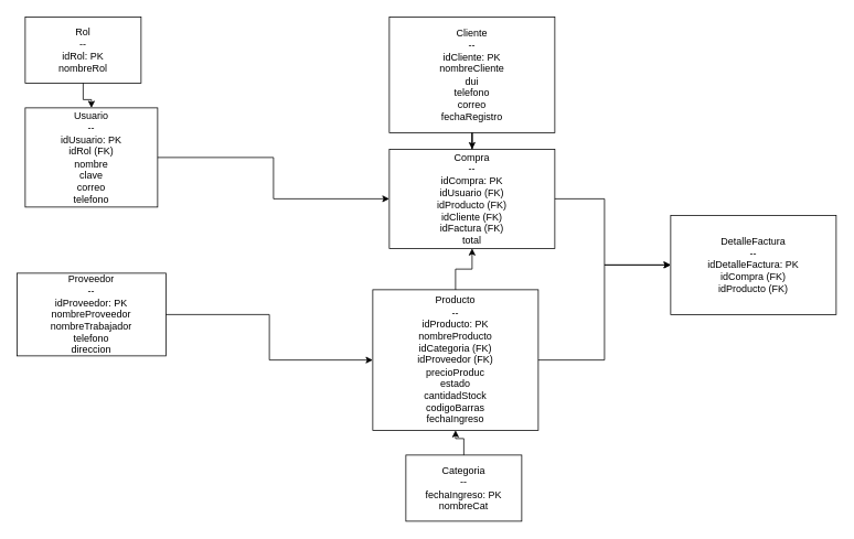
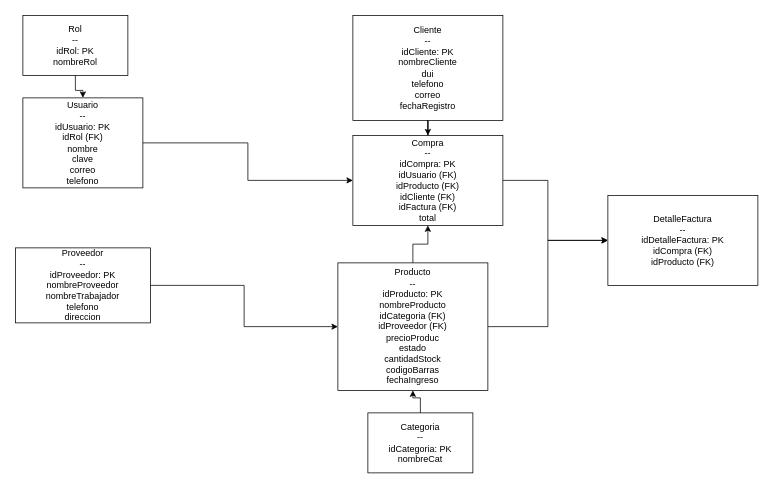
  <mxCell id="0" />
  <mxCell id="1" parent="0" />
  <mxCell id="2" value="Rol&#10;--&#10;idRol: PK&#10;nombreRol" style="rounded=0;whiteSpace=wrap;html=1;" parent="1" vertex="1"><mxGeometry x="30" y="20" width="140" height="80" as="geometry" /></mxCell>
  <mxCell id="3" value="Usuario&lt;br&gt;--&lt;br&gt;idUsuario: PK&lt;br&gt;idRol (FK)&lt;br&gt;nombre&lt;br&gt;clave&lt;br&gt;correo&lt;div&gt;telefono&lt;/div&gt;" style="rounded=0;whiteSpace=wrap;html=1;" parent="1" vertex="1"><mxGeometry x="30" y="130" width="160" height="120" as="geometry" /></mxCell>
  <mxCell id="4" value="Proveedor&lt;br&gt;--&lt;br&gt;idProveedor: PK&lt;br&gt;nombreProveedor&lt;br&gt;nombreTrabajador&lt;br&gt;telefono&lt;div&gt;direccion&lt;/div&gt;" style="rounded=0;whiteSpace=wrap;html=1;" parent="1" vertex="1"><mxGeometry x="20" y="330" width="180" height="100" as="geometry" /></mxCell>
- <mxCell id="5" value="Categoria&#10;--&#10;fechaIngreso: PK&#10;nombreCat" style="rounded=0;whiteSpace=wrap;html=1;" parent="1" vertex="1"><mxGeometry x="490" y="550" width="140" height="80" as="geometry" /></mxCell>
+ <mxCell id="5" value="Categoria&#10;--&#10;idCategoria: PK&#10;nombreCat" style="rounded=0;whiteSpace=wrap;html=1;" parent="1" vertex="1"><mxGeometry x="490" y="550" width="140" height="80" as="geometry" /></mxCell>
  <mxCell id="6" value="Producto&lt;br&gt;--&lt;br&gt;idProducto: PK&lt;br&gt;nombreProducto&lt;br&gt;idCategoria (FK)&lt;br&gt;idProveedor (FK)&lt;br&gt;precioProduc&lt;br&gt;estado&lt;br&gt;cantidadStock&lt;br&gt;codigoBarras&lt;div&gt;fechaIngreso&lt;/div&gt;" style="rounded=0;whiteSpace=wrap;html=1;" parent="1" vertex="1"><mxGeometry x="450" y="350" width="200" height="170" as="geometry" /></mxCell>
  <mxCell id="7" value="Cliente&#10;--&#10;idCliente: PK&#10;nombreCliente&#10;dui&#10;telefono&#10;correo&#10;fechaRegistro" style="rounded=0;whiteSpace=wrap;html=1;" parent="1" vertex="1"><mxGeometry x="470" y="20" width="200" height="140" as="geometry" /></mxCell>
  <mxCell id="8" value="Compra&lt;br&gt;--&lt;br&gt;idCompra: PK&lt;br&gt;idUsuario (FK)&lt;br&gt;idProducto (FK)&lt;br&gt;idCliente (FK)&lt;br&gt;idFactura (FK)&lt;br&gt;total" style="rounded=0;whiteSpace=wrap;html=1;" parent="1" vertex="1"><mxGeometry x="470" y="180" width="200" height="120" as="geometry" /></mxCell>
  <mxCell id="9" value="DetalleFactura&lt;br&gt;--&lt;br&gt;idDetalleFactura: PK&lt;br&gt;idCompra (FK)&lt;br&gt;idProducto (FK)" style="rounded=0;whiteSpace=wrap;html=1;" parent="1" vertex="1"><mxGeometry x="810" y="260" width="200" height="120" as="geometry" /></mxCell>
  <mxCell id="10" style="edgeStyle=orthogonalEdgeStyle;rounded=0;orthogonalLoop=1;jettySize=auto;html=1" parent="1" source="2" target="3" edge="1"><mxGeometry relative="1" as="geometry" /></mxCell>
  <mxCell id="11" style="edgeStyle=orthogonalEdgeStyle;rounded=0;orthogonalLoop=1;jettySize=auto;html=1" parent="1" source="3" target="8" edge="1"><mxGeometry relative="1" as="geometry" /></mxCell>
  <mxCell id="12" style="edgeStyle=orthogonalEdgeStyle;rounded=0;orthogonalLoop=1;jettySize=auto;html=1" parent="1" source="4" target="6" edge="1"><mxGeometry relative="1" as="geometry" /></mxCell>
  <mxCell id="13" style="edgeStyle=orthogonalEdgeStyle;rounded=0;orthogonalLoop=1;jettySize=auto;html=1" parent="1" source="5" target="6" edge="1"><mxGeometry relative="1" as="geometry" /></mxCell>
  <mxCell id="14" style="edgeStyle=orthogonalEdgeStyle;rounded=0;orthogonalLoop=1;jettySize=auto;html=1" parent="1" source="6" target="8" edge="1"><mxGeometry relative="1" as="geometry" /></mxCell>
  <mxCell id="15" style="edgeStyle=orthogonalEdgeStyle;rounded=0;orthogonalLoop=1;jettySize=auto;html=1" parent="1" source="7" target="8" edge="1"><mxGeometry relative="1" as="geometry" /></mxCell>
  <mxCell id="16" style="edgeStyle=orthogonalEdgeStyle;rounded=0;orthogonalLoop=1;jettySize=auto;html=1" parent="1" source="8" target="9" edge="1"><mxGeometry relative="1" as="geometry"><Array as="points"><mxPoint x="730" y="240" /><mxPoint x="730" y="320" /></Array></mxGeometry></mxCell>
  <mxCell id="17" style="edgeStyle=orthogonalEdgeStyle;rounded=0;orthogonalLoop=1;jettySize=auto;html=1" parent="1" source="6" target="9" edge="1"><mxGeometry relative="1" as="geometry" /></mxCell>
